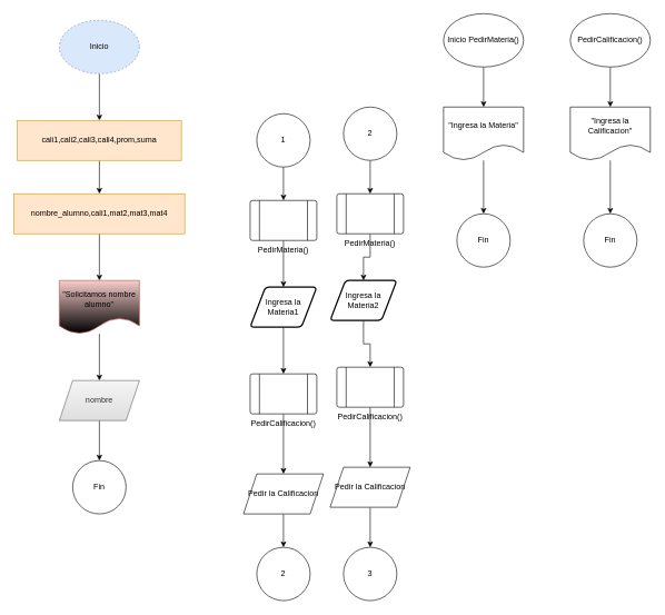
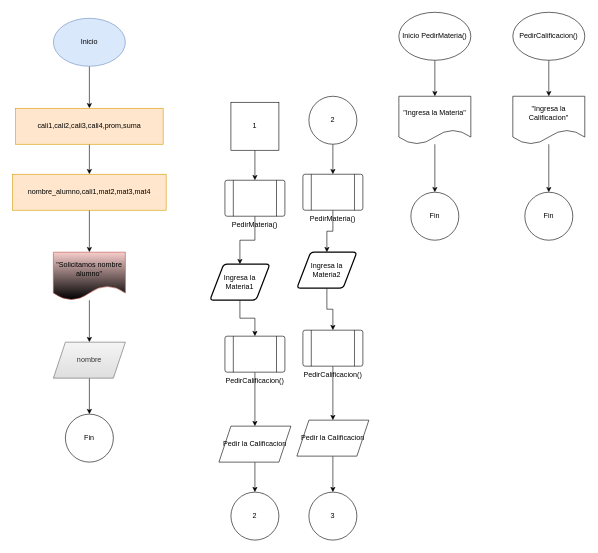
  <mxCell id="0" />
  <mxCell id="1" parent="0" />
  <mxCell id="2" style="edgeStyle=orthogonalEdgeStyle;rounded=0;orthogonalLoop=1;jettySize=auto;html=1;" edge="1" parent="1" source="3" target="5"><mxGeometry relative="1" as="geometry" /></mxCell>
- <mxCell id="3" value="Inicio" style="ellipse;whiteSpace=wrap;html=1;strokeColor=#6c8ebf;fillColor=#dae8fc;dashed=1;" vertex="1" parent="1"><mxGeometry x="88" y="30" width="120" height="80" as="geometry" /></mxCell>
+ <mxCell id="3" value="Inicio" style="ellipse;whiteSpace=wrap;html=1;strokeColor=#6c8ebf;fillColor=#dae8fc;" vertex="1" parent="1"><mxGeometry x="88" y="30" width="120" height="80" as="geometry" /></mxCell>
  <mxCell id="4" style="edgeStyle=orthogonalEdgeStyle;rounded=0;orthogonalLoop=1;jettySize=auto;html=1;entryX=0.5;entryY=0;entryDx=0;entryDy=0;" edge="1" parent="1" source="5" target="7"><mxGeometry relative="1" as="geometry" /></mxCell>
  <mxCell id="5" value="cali1,cali2,cali3,cali4,prom,suma" style="rounded=0;whiteSpace=wrap;html=1;fillColor=#ffe6cc;strokeColor=#d79b00;" vertex="1" parent="1"><mxGeometry x="25" y="180" width="246" height="60" as="geometry" /></mxCell>
  <mxCell id="6" value="" style="edgeStyle=orthogonalEdgeStyle;rounded=0;orthogonalLoop=1;jettySize=auto;html=1;" edge="1" parent="1" source="7" target="9"><mxGeometry relative="1" as="geometry" /></mxCell>
  <mxCell id="7" value="nombre_alumno,cali1,mat2,mat3,mat4" style="rounded=0;whiteSpace=wrap;html=1;fillColor=#ffe6cc;strokeColor=#d79b00;" vertex="1" parent="1"><mxGeometry x="20" y="290" width="256" height="60" as="geometry" /></mxCell>
  <mxCell id="8" value="" style="edgeStyle=orthogonalEdgeStyle;rounded=0;orthogonalLoop=1;jettySize=auto;html=1;" edge="1" parent="1" source="9" target="11"><mxGeometry relative="1" as="geometry" /></mxCell>
  <mxCell id="9" value="&quot;Solicitamos nombre alumno&quot;" style="shape=document;whiteSpace=wrap;html=1;boundedLbl=1;fillColor=#f8cecc;strokeColor=#b85450;gradientColor=#000000;" vertex="1" parent="1"><mxGeometry x="88" y="420" width="120" height="80" as="geometry" /></mxCell>
  <mxCell id="10" value="" style="edgeStyle=orthogonalEdgeStyle;rounded=0;orthogonalLoop=1;jettySize=auto;html=1;" edge="1" parent="1" source="11" target="42"><mxGeometry relative="1" as="geometry" /></mxCell>
  <mxCell id="11" value="nombre" style="shape=parallelogram;perimeter=parallelogramPerimeter;whiteSpace=wrap;html=1;fixedSize=1;fillColor=#f5f5f5;strokeColor=#666666;fontColor=#333333;gradientColor=#DEDEDE;" vertex="1" parent="1"><mxGeometry x="88" y="570" width="120" height="60" as="geometry" /></mxCell>
  <mxCell id="12" style="edgeStyle=orthogonalEdgeStyle;rounded=0;orthogonalLoop=1;jettySize=auto;html=1;" edge="1" parent="1" source="13" target="15"><mxGeometry relative="1" as="geometry" /></mxCell>
- <mxCell id="13" value="1" style="ellipse;whiteSpace=wrap;html=1;aspect=fixed;" vertex="1" parent="1"><mxGeometry x="384" y="170" width="80" height="80" as="geometry" /></mxCell>
+ <mxCell id="13" value="1" style="whiteSpace=wrap;html=1;aspect=fixed;rounded=0;" vertex="1" parent="1"><mxGeometry x="384" y="170" width="80" height="80" as="geometry" /></mxCell>
  <mxCell id="14" value="" style="edgeStyle=orthogonalEdgeStyle;rounded=0;orthogonalLoop=1;jettySize=auto;html=1;" edge="1" parent="1" source="15" target="21"><mxGeometry relative="1" as="geometry" /></mxCell>
  <mxCell id="15" value="PedirMateria()" style="verticalLabelPosition=bottom;verticalAlign=top;html=1;shape=process;whiteSpace=wrap;rounded=1;size=0.14;arcSize=6;" vertex="1" parent="1"><mxGeometry x="374" y="300" width="100" height="60" as="geometry" /></mxCell>
  <mxCell id="16" value="" style="edgeStyle=orthogonalEdgeStyle;rounded=0;orthogonalLoop=1;jettySize=auto;html=1;" edge="1" parent="1" source="17" target="19"><mxGeometry relative="1" as="geometry" /></mxCell>
  <mxCell id="17" value="Inicio PedirMateria()" style="ellipse;whiteSpace=wrap;html=1;" vertex="1" parent="1"><mxGeometry x="664" y="20" width="120" height="80" as="geometry" /></mxCell>
  <mxCell id="18" value="" style="edgeStyle=orthogonalEdgeStyle;rounded=0;orthogonalLoop=1;jettySize=auto;html=1;entryX=0.5;entryY=0;entryDx=0;entryDy=0;" edge="1" parent="1" source="19" target="43"><mxGeometry relative="1" as="geometry"><mxPoint x="724" y="290" as="targetPoint" /></mxGeometry></mxCell>
  <mxCell id="19" value="&quot;Ingresa la Materia&quot;" style="shape=document;whiteSpace=wrap;html=1;boundedLbl=1;" vertex="1" parent="1"><mxGeometry x="664" y="160" width="120" height="80" as="geometry" /></mxCell>
  <mxCell id="20" value="" style="edgeStyle=orthogonalEdgeStyle;rounded=0;orthogonalLoop=1;jettySize=auto;html=1;" edge="1" parent="1" source="21" target="23"><mxGeometry relative="1" as="geometry" /></mxCell>
- <mxCell id="21" value="Ingresa la Materia1" style="shape=parallelogram;html=1;strokeWidth=2;perimeter=parallelogramPerimeter;whiteSpace=wrap;rounded=1;arcSize=12;size=0.23;" vertex="1" parent="1"><mxGeometry x="374" y="430" width="100" height="60" as="geometry" /></mxCell>
+ <mxCell id="21" value="Ingresa la Materia1" style="shape=parallelogram;html=1;strokeWidth=2;perimeter=parallelogramPerimeter;whiteSpace=wrap;rounded=1;arcSize=12;size=0.23;" vertex="1" parent="1"><mxGeometry x="349" y="440" width="100" height="60" as="geometry" /></mxCell>
  <mxCell id="22" value="" style="edgeStyle=orthogonalEdgeStyle;rounded=0;orthogonalLoop=1;jettySize=auto;html=1;" edge="1" parent="1" source="23" target="27"><mxGeometry relative="1" as="geometry" /></mxCell>
  <mxCell id="23" value="PedirCalificacion()" style="verticalLabelPosition=bottom;verticalAlign=top;html=1;shape=process;whiteSpace=wrap;rounded=1;size=0.14;arcSize=6;" vertex="1" parent="1"><mxGeometry x="374" y="560" width="100" height="60" as="geometry" /></mxCell>
  <mxCell id="24" value="" style="edgeStyle=orthogonalEdgeStyle;rounded=0;orthogonalLoop=1;jettySize=auto;html=1;" edge="1" parent="1" source="25" target="41"><mxGeometry relative="1" as="geometry" /></mxCell>
  <mxCell id="25" value="PedirCalificacion()" style="ellipse;whiteSpace=wrap;html=1;" vertex="1" parent="1"><mxGeometry x="854" y="20" width="120" height="80" as="geometry" /></mxCell>
  <mxCell id="26" value="" style="edgeStyle=orthogonalEdgeStyle;rounded=0;orthogonalLoop=1;jettySize=auto;html=1;" edge="1" parent="1" source="27" target="38"><mxGeometry relative="1" as="geometry" /></mxCell>
  <mxCell id="27" value="Pedir la Calificacion" style="shape=parallelogram;perimeter=parallelogramPerimeter;whiteSpace=wrap;html=1;fixedSize=1;" vertex="1" parent="1"><mxGeometry x="364" y="710" width="120" height="60" as="geometry" /></mxCell>
  <mxCell id="28" value="" style="edgeStyle=orthogonalEdgeStyle;rounded=0;orthogonalLoop=1;jettySize=auto;html=1;" edge="1" parent="1" source="29" target="31"><mxGeometry relative="1" as="geometry" /></mxCell>
  <mxCell id="29" value="2" style="ellipse;whiteSpace=wrap;html=1;aspect=fixed;" vertex="1" parent="1"><mxGeometry x="514" y="160" width="80" height="80" as="geometry" /></mxCell>
  <mxCell id="30" value="" style="edgeStyle=orthogonalEdgeStyle;rounded=0;orthogonalLoop=1;jettySize=auto;html=1;" edge="1" parent="1" source="31" target="33"><mxGeometry relative="1" as="geometry" /></mxCell>
  <mxCell id="31" value="PedirMateria()" style="verticalLabelPosition=bottom;verticalAlign=top;html=1;shape=process;whiteSpace=wrap;rounded=1;size=0.14;arcSize=6;" vertex="1" parent="1"><mxGeometry x="504" y="290" width="100" height="60" as="geometry" /></mxCell>
  <mxCell id="32" value="" style="edgeStyle=orthogonalEdgeStyle;rounded=0;orthogonalLoop=1;jettySize=auto;html=1;" edge="1" parent="1" source="33" target="35"><mxGeometry relative="1" as="geometry" /></mxCell>
  <mxCell id="33" value="Ingresa la Materia2" style="shape=parallelogram;html=1;strokeWidth=2;perimeter=parallelogramPerimeter;whiteSpace=wrap;rounded=1;arcSize=12;size=0.23;" vertex="1" parent="1"><mxGeometry x="494" y="420" width="100" height="60" as="geometry" /></mxCell>
  <mxCell id="34" value="" style="edgeStyle=orthogonalEdgeStyle;rounded=0;orthogonalLoop=1;jettySize=auto;html=1;" edge="1" parent="1" source="35" target="37"><mxGeometry relative="1" as="geometry" /></mxCell>
  <mxCell id="35" value="PedirCalificacion()" style="verticalLabelPosition=bottom;verticalAlign=top;html=1;shape=process;whiteSpace=wrap;rounded=1;size=0.14;arcSize=6;" vertex="1" parent="1"><mxGeometry x="504" y="550" width="100" height="60" as="geometry" /></mxCell>
  <mxCell id="36" value="" style="edgeStyle=orthogonalEdgeStyle;rounded=0;orthogonalLoop=1;jettySize=auto;html=1;" edge="1" parent="1" source="37" target="39"><mxGeometry relative="1" as="geometry" /></mxCell>
  <mxCell id="37" value="Pedir la Calificacion" style="shape=parallelogram;perimeter=parallelogramPerimeter;whiteSpace=wrap;html=1;fixedSize=1;" vertex="1" parent="1"><mxGeometry x="494" y="700" width="120" height="60" as="geometry" /></mxCell>
  <mxCell id="38" value="2" style="ellipse;whiteSpace=wrap;html=1;aspect=fixed;" vertex="1" parent="1"><mxGeometry x="384" y="820" width="80" height="80" as="geometry" /></mxCell>
  <mxCell id="39" value="3" style="ellipse;whiteSpace=wrap;html=1;aspect=fixed;" vertex="1" parent="1"><mxGeometry x="514" y="820" width="80" height="80" as="geometry" /></mxCell>
  <mxCell id="40" value="" style="edgeStyle=orthogonalEdgeStyle;rounded=0;orthogonalLoop=1;jettySize=auto;html=1;entryX=0.5;entryY=0;entryDx=0;entryDy=0;" edge="1" parent="1" source="41" target="44"><mxGeometry relative="1" as="geometry"><mxPoint x="914" y="290" as="targetPoint" /></mxGeometry></mxCell>
  <mxCell id="41" value="&quot;Ingresa la Calificacion&quot;" style="shape=document;whiteSpace=wrap;html=1;boundedLbl=1;" vertex="1" parent="1"><mxGeometry x="854" y="160" width="120" height="80" as="geometry" /></mxCell>
  <mxCell id="42" value="Fin" style="ellipse;whiteSpace=wrap;html=1;aspect=fixed;" vertex="1" parent="1"><mxGeometry x="108" y="690" width="80" height="80" as="geometry" /></mxCell>
  <mxCell id="43" value="Fin" style="ellipse;whiteSpace=wrap;html=1;aspect=fixed;" vertex="1" parent="1"><mxGeometry x="684" y="320" width="80" height="80" as="geometry" /></mxCell>
  <mxCell id="44" value="Fin" style="ellipse;whiteSpace=wrap;html=1;aspect=fixed;" vertex="1" parent="1"><mxGeometry x="874" y="320" width="80" height="80" as="geometry" /></mxCell>
